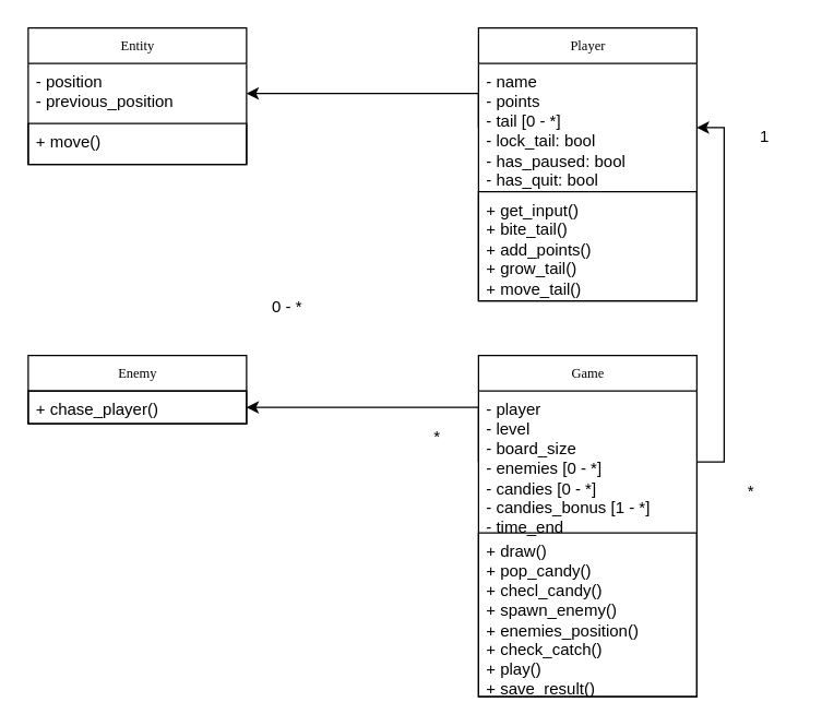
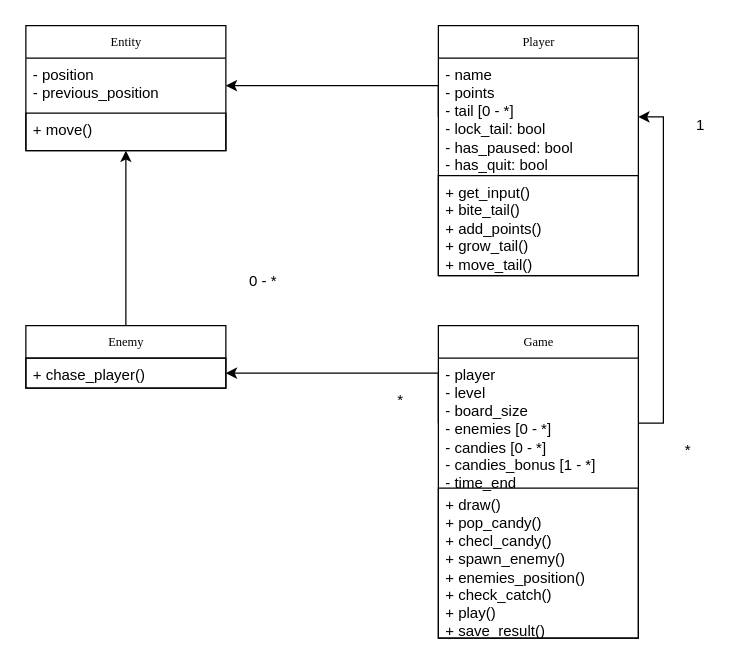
  <mxCell id="0" />
  <mxCell id="1" parent="0" />
  <mxCell id="2" value="Entity" style="swimlane;html=1;fontStyle=0;childLayout=stackLayout;horizontal=1;startSize=26;fillColor=none;horizontalStack=0;resizeParent=1;resizeLast=0;collapsible=1;marginBottom=0;swimlaneFillColor=#ffffff;rounded=0;shadow=0;comic=0;labelBackgroundColor=none;strokeWidth=1;fontFamily=Verdana;fontSize=10;align=center;" parent="1" vertex="1"><mxGeometry x="20" y="20" width="160" height="100" as="geometry" /></mxCell>
  <mxCell id="3" value="- position&lt;br&gt;- previous_position" style="text;html=1;strokeColor=none;fillColor=none;align=left;verticalAlign=top;spacingLeft=4;spacingRight=4;whiteSpace=wrap;overflow=hidden;rotatable=0;points=[[0,0.5],[1,0.5]];portConstraint=eastwest;" parent="2" vertex="1"><mxGeometry y="26" width="160" height="44" as="geometry" /></mxCell>
  <mxCell id="4" value="+ move()" style="text;html=1;strokeColor=#000000;fillColor=none;align=left;verticalAlign=top;spacingLeft=4;spacingRight=4;whiteSpace=wrap;overflow=hidden;rotatable=0;points=[[0,0.5],[1,0.5]];portConstraint=eastwest;" vertex="1" parent="2"><mxGeometry y="70" width="160" height="30" as="geometry" /></mxCell>
  <mxCell id="5" value="Player" style="swimlane;html=1;fontStyle=0;childLayout=stackLayout;horizontal=1;startSize=26;fillColor=none;horizontalStack=0;resizeParent=1;resizeLast=0;collapsible=1;marginBottom=0;swimlaneFillColor=#ffffff;rounded=0;shadow=0;comic=0;labelBackgroundColor=none;strokeWidth=1;fontFamily=Verdana;fontSize=10;align=center;" parent="1" vertex="1"><mxGeometry x="350" y="20" width="160" height="200" as="geometry" /></mxCell>
  <mxCell id="6" value="- name&lt;br&gt;- points&lt;br&gt;- tail [0 - *]&lt;br&gt;- lock_tail: bool&lt;br&gt;- has_paused: bool&lt;br&gt;- has_quit: bool" style="text;html=1;strokeColor=none;fillColor=none;align=left;verticalAlign=top;spacingLeft=4;spacingRight=4;whiteSpace=wrap;overflow=hidden;rotatable=0;points=[[0,0.5],[1,0.5]];portConstraint=eastwest;" parent="5" vertex="1"><mxGeometry y="26" width="160" height="94" as="geometry" /></mxCell>
  <mxCell id="7" value="+ get_input()&lt;br&gt;+ bite_tail()&lt;br&gt;+ add_points()&lt;br&gt;+ grow_tail()&lt;br&gt;+ move_tail()" style="text;html=1;strokeColor=#000000;fillColor=none;align=left;verticalAlign=top;spacingLeft=4;spacingRight=4;whiteSpace=wrap;overflow=hidden;rotatable=0;points=[[0,0.5],[1,0.5]];portConstraint=eastwest;" vertex="1" parent="5"><mxGeometry y="120" width="160" height="80" as="geometry" /></mxCell>
  <mxCell id="8" value="Game" style="swimlane;html=1;fontStyle=0;childLayout=stackLayout;horizontal=1;startSize=26;fillColor=none;horizontalStack=0;resizeParent=1;resizeLast=0;collapsible=1;marginBottom=0;swimlaneFillColor=#ffffff;rounded=0;shadow=0;comic=0;labelBackgroundColor=none;strokeWidth=1;fontFamily=Verdana;fontSize=10;align=center;" vertex="1" parent="1"><mxGeometry x="350" y="260" width="160" height="250" as="geometry" /></mxCell>
  <mxCell id="9" value="- player&lt;br&gt;- level&lt;br&gt;- board_size&lt;br&gt;- enemies [0 - *]&lt;br&gt;- candies [0 - *]&lt;br&gt;- candies_bonus [1 - *]&lt;br&gt;- time_end" style="text;html=1;strokeColor=none;fillColor=none;align=left;verticalAlign=top;spacingLeft=4;spacingRight=4;whiteSpace=wrap;overflow=hidden;rotatable=0;points=[[0,0.5],[1,0.5]];portConstraint=eastwest;" vertex="1" parent="8"><mxGeometry y="26" width="160" height="104" as="geometry" /></mxCell>
  <mxCell id="10" value="+ draw()&lt;br&gt;+ pop_candy()&lt;br&gt;+ checl_candy()&lt;br&gt;+ spawn_enemy()&lt;br&gt;+ enemies_position()&lt;br&gt;+ check_catch()&lt;br&gt;+ play()&lt;br&gt;+ save_result()" style="text;html=1;strokeColor=#000000;fillColor=none;align=left;verticalAlign=top;spacingLeft=4;spacingRight=4;whiteSpace=wrap;overflow=hidden;rotatable=0;points=[[0,0.5],[1,0.5]];portConstraint=eastwest;" vertex="1" parent="8"><mxGeometry y="130" width="160" height="120" as="geometry" /></mxCell>
+ <mxCell id="11" style="edgeStyle=orthogonalEdgeStyle;rounded=0;orthogonalLoop=1;jettySize=auto;html=1;exitX=0.5;exitY=0;exitDx=0;exitDy=0;entryX=0.5;entryY=1;entryDx=0;entryDy=0;entryPerimeter=0;" edge="1" parent="1" source="12" target="4"><mxGeometry relative="1" as="geometry" /></mxCell>
  <mxCell id="12" value="Enemy" style="swimlane;html=1;fontStyle=0;childLayout=stackLayout;horizontal=1;startSize=26;fillColor=none;horizontalStack=0;resizeParent=1;resizeLast=0;collapsible=1;marginBottom=0;swimlaneFillColor=#ffffff;rounded=0;shadow=0;comic=0;labelBackgroundColor=none;strokeWidth=1;fontFamily=Verdana;fontSize=10;align=center;" vertex="1" parent="1"><mxGeometry x="20" y="260" width="160" height="50" as="geometry" /></mxCell>
  <mxCell id="13" value="+ chase_player()" style="text;html=1;strokeColor=#000000;fillColor=none;align=left;verticalAlign=top;spacingLeft=4;spacingRight=4;whiteSpace=wrap;overflow=hidden;rotatable=0;points=[[0,0.5],[1,0.5]];portConstraint=eastwest;" vertex="1" parent="12"><mxGeometry y="26" width="160" height="24" as="geometry" /></mxCell>
  <mxCell id="14" style="edgeStyle=orthogonalEdgeStyle;rounded=0;orthogonalLoop=1;jettySize=auto;html=1;exitX=0;exitY=0.5;exitDx=0;exitDy=0;entryX=1;entryY=0.5;entryDx=0;entryDy=0;" edge="1" parent="1" source="9" target="13"><mxGeometry relative="1" as="geometry"><Array as="points"><mxPoint x="350" y="298" /></Array></mxGeometry></mxCell>
  <mxCell id="15" style="edgeStyle=orthogonalEdgeStyle;rounded=0;orthogonalLoop=1;jettySize=auto;html=1;exitX=1;exitY=0.5;exitDx=0;exitDy=0;entryX=1;entryY=0.5;entryDx=0;entryDy=0;" edge="1" parent="1" source="9" target="6"><mxGeometry relative="1" as="geometry" /></mxCell>
  <mxCell id="16" style="edgeStyle=orthogonalEdgeStyle;rounded=0;orthogonalLoop=1;jettySize=auto;html=1;exitX=0;exitY=0.5;exitDx=0;exitDy=0;entryX=1;entryY=0.5;entryDx=0;entryDy=0;" edge="1" parent="1" source="6" target="3"><mxGeometry relative="1" as="geometry"><Array as="points"><mxPoint x="350" y="68" /></Array></mxGeometry></mxCell>
  <mxCell id="17" value="1" style="text;html=1;strokeColor=none;fillColor=none;align=center;verticalAlign=middle;whiteSpace=wrap;rounded=0;" vertex="1" parent="1"><mxGeometry x="540" y="90" width="40" height="20" as="geometry" /></mxCell>
  <mxCell id="18" value="*" style="text;html=1;strokeColor=none;fillColor=none;align=center;verticalAlign=middle;whiteSpace=wrap;rounded=0;" vertex="1" parent="1"><mxGeometry x="530" y="350" width="40" height="20" as="geometry" /></mxCell>
  <mxCell id="19" value="*" style="text;html=1;strokeColor=none;fillColor=none;align=center;verticalAlign=middle;whiteSpace=wrap;rounded=0;" vertex="1" parent="1"><mxGeometry x="300" y="310" width="40" height="20" as="geometry" /></mxCell>
  <mxCell id="20" value="0 - *" style="text;html=1;strokeColor=none;fillColor=none;align=center;verticalAlign=middle;whiteSpace=wrap;rounded=0;" vertex="1" parent="1"><mxGeometry x="190" y="215" width="40" height="20" as="geometry" /></mxCell>
